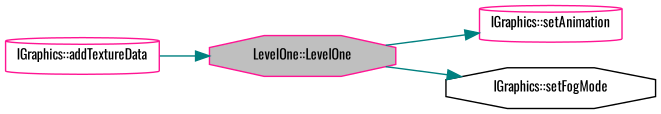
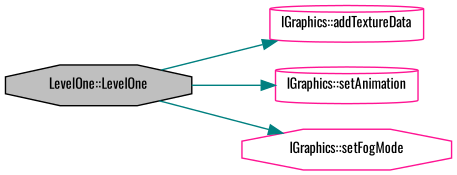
  digraph {
    fontname=Oswald
    rankdir=LR
    node [color=black fillcolor=white fontname=Oswald fontsize=10 shape=octagon style=filled]
    edge [color=teal fontname=Oswald fontsize=10 labelfontname=Helvetica labelfontsize=10 style=solid]
-   n1 [color=deeppink fillcolor=grey75 fontcolor=black height=0.2 label="LevelOne::LevelOne" width=0.4]
+   n1 [fillcolor=grey75 fontcolor=black height=0.2 label="LevelOne::LevelOne" width=0.4]
    n2 [color=deeppink height=0.2 label="IGraphics::addTextureData" shape=cylinder width=0.4]
    n3 [color=deeppink height=0.2 label="IGraphics::setAnimation" shape=cylinder width=0.4]
-   n4 [height=0.2 label="IGraphics::setFogMode" width=0.4]
-   n2 -> n1
+   n4 [color=deeppink height=0.2 label="IGraphics::setFogMode" width=0.4]
+   n1 -> n2
    n1 -> n3
    n1 -> n4
  }
